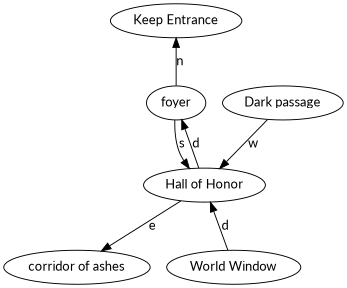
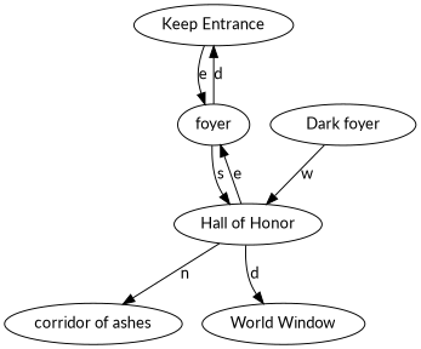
  digraph {
    fontname=Lato
    node [fontname=Lato]
    edge [fontname=Lato]
    n1 [label="Keep Entrance"]
    n2 [label=foyer]
    n3 [label="Hall of Honor"]
    n4 [label="corridor of ashes"]
    n5 [label="World Window"]
-   n6 [label="Dark passage"]
-   n2 -> n1 [label=n]
+   n6 [label="Dark foyer"]
+   n1 -> n2 [label=e]
+   n2 -> n1 [label=d]
    n2 -> n3 [label=s]
-   n3 -> n2 [label=d]
-   n3 -> n4 [label=e]
-   n5 -> n3 [label=d]
+   n3 -> n2 [label=e]
+   n3 -> n4 [label=n]
+   n3 -> n5 [label=d]
    n6 -> n3 [label=w]
  }
